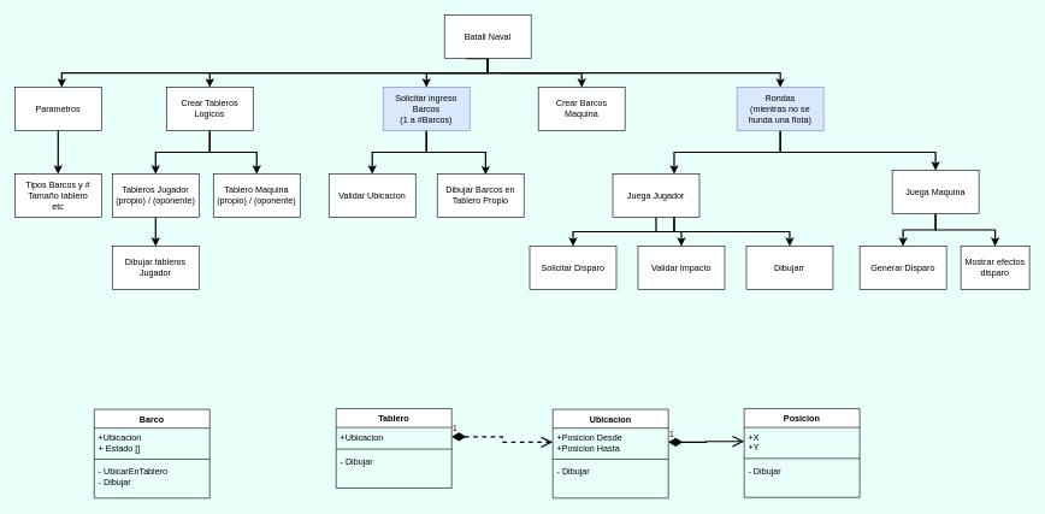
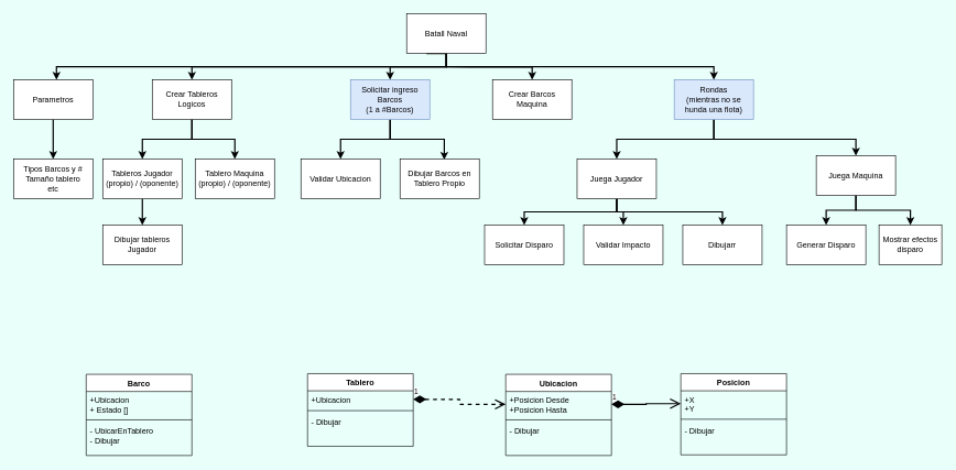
  <mxCell id="0" />
  <mxCell id="1" parent="0" />
  <mxCell id="2" value="" style="edgeStyle=orthogonalEdgeStyle;rounded=0;orthogonalLoop=1;jettySize=auto;html=1;strokeWidth=2;" parent="1" source="7" target="19" edge="1"><mxGeometry relative="1" as="geometry"><Array as="points"><mxPoint x="675" y="100" /><mxPoint x="590" y="100" /></Array></mxGeometry></mxCell>
  <mxCell id="3" style="edgeStyle=orthogonalEdgeStyle;rounded=0;orthogonalLoop=1;jettySize=auto;html=1;exitX=0.25;exitY=1;exitDx=0;exitDy=0;strokeWidth=2;" parent="1" source="7" target="10" edge="1"><mxGeometry relative="1" as="geometry"><Array as="points"><mxPoint x="675" y="80" /><mxPoint x="675" y="100" /><mxPoint x="290" y="100" /></Array></mxGeometry></mxCell>
  <mxCell id="4" style="edgeStyle=orthogonalEdgeStyle;rounded=0;orthogonalLoop=1;jettySize=auto;html=1;entryX=0.5;entryY=0;entryDx=0;entryDy=0;strokeWidth=2;" parent="1" target="21" edge="1"><mxGeometry relative="1" as="geometry"><mxPoint x="675" y="100" as="sourcePoint" /></mxGeometry></mxCell>
  <mxCell id="5" style="edgeStyle=orthogonalEdgeStyle;rounded=0;orthogonalLoop=1;jettySize=auto;html=1;strokeWidth=2;" parent="1" source="7" target="15" edge="1"><mxGeometry relative="1" as="geometry"><Array as="points"><mxPoint x="675" y="100" /><mxPoint x="85" y="100" /></Array></mxGeometry></mxCell>
  <mxCell id="6" style="edgeStyle=orthogonalEdgeStyle;rounded=0;orthogonalLoop=1;jettySize=auto;html=1;entryX=0.5;entryY=0;entryDx=0;entryDy=0;strokeWidth=2;" parent="1" source="7" target="26" edge="1"><mxGeometry relative="1" as="geometry"><Array as="points"><mxPoint x="675" y="100" /><mxPoint x="1080" y="100" /></Array></mxGeometry></mxCell>
  <mxCell id="7" value="Batall Naval" style="rounded=0;whiteSpace=wrap;html=1;" parent="1" vertex="1"><mxGeometry x="615" y="20" width="120" height="60" as="geometry" /></mxCell>
  <mxCell id="8" style="edgeStyle=orthogonalEdgeStyle;rounded=0;orthogonalLoop=1;jettySize=auto;html=1;entryX=0.5;entryY=0;entryDx=0;entryDy=0;strokeWidth=2;" parent="1" source="10" target="12" edge="1"><mxGeometry relative="1" as="geometry" /></mxCell>
  <mxCell id="9" style="edgeStyle=orthogonalEdgeStyle;rounded=0;orthogonalLoop=1;jettySize=auto;html=1;strokeWidth=2;" parent="1" source="10" target="13" edge="1"><mxGeometry relative="1" as="geometry" /></mxCell>
  <mxCell id="10" value="Crear Tableros Logicos" style="rounded=0;whiteSpace=wrap;html=1;" parent="1" vertex="1"><mxGeometry x="230" y="120" width="120" height="60" as="geometry" /></mxCell>
  <mxCell id="11" style="edgeStyle=orthogonalEdgeStyle;rounded=0;orthogonalLoop=1;jettySize=auto;html=1;entryX=0.5;entryY=0;entryDx=0;entryDy=0;strokeWidth=2;" parent="1" source="12" target="22" edge="1"><mxGeometry relative="1" as="geometry" /></mxCell>
  <mxCell id="12" value="Tableros Jugador (propio) / (oponente)" style="rounded=0;whiteSpace=wrap;html=1;" parent="1" vertex="1"><mxGeometry x="155" y="240" width="120" height="60" as="geometry" /></mxCell>
  <mxCell id="13" value="Tablero Maquina (propio) / (oponente)" style="rounded=0;whiteSpace=wrap;html=1;" parent="1" vertex="1"><mxGeometry x="295" y="240" width="120" height="60" as="geometry" /></mxCell>
  <mxCell id="14" style="edgeStyle=orthogonalEdgeStyle;rounded=0;orthogonalLoop=1;jettySize=auto;html=1;entryX=0.5;entryY=0;entryDx=0;entryDy=0;strokeWidth=2;" parent="1" source="15" target="16" edge="1"><mxGeometry relative="1" as="geometry" /></mxCell>
  <mxCell id="15" value="Parametros" style="rounded=0;whiteSpace=wrap;html=1;" parent="1" vertex="1"><mxGeometry x="20" y="120" width="120" height="60" as="geometry" /></mxCell>
  <mxCell id="16" value="Tipos Barcos y #&lt;br&gt;Tamaño tablero&lt;br&gt;etc" style="rounded=0;whiteSpace=wrap;html=1;" parent="1" vertex="1"><mxGeometry x="20" y="240" width="120" height="60" as="geometry" /></mxCell>
  <mxCell id="17" style="edgeStyle=orthogonalEdgeStyle;rounded=0;orthogonalLoop=1;jettySize=auto;html=1;strokeWidth=2;" parent="1" source="19" target="20" edge="1"><mxGeometry relative="1" as="geometry" /></mxCell>
  <mxCell id="18" style="edgeStyle=orthogonalEdgeStyle;rounded=0;orthogonalLoop=1;jettySize=auto;html=1;entryX=0.558;entryY=0.017;entryDx=0;entryDy=0;entryPerimeter=0;strokeWidth=2;" parent="1" source="19" target="23" edge="1"><mxGeometry relative="1" as="geometry" /></mxCell>
  <mxCell id="19" value="Solicitar ingreso Barcos&lt;br&gt;(1 a #Barcos)" style="rounded=0;whiteSpace=wrap;html=1;fillColor=#dae8fc;strokeColor=#6c8ebf;" parent="1" vertex="1"><mxGeometry x="530" y="120" width="120" height="60" as="geometry" /></mxCell>
  <mxCell id="20" value="Validar Ubicacion" style="rounded=0;whiteSpace=wrap;html=1;" parent="1" vertex="1"><mxGeometry x="455" y="240" width="120" height="60" as="geometry" /></mxCell>
  <mxCell id="21" value="Crear Barcos Maquina" style="rounded=0;whiteSpace=wrap;html=1;" parent="1" vertex="1"><mxGeometry x="745" y="120" width="120" height="60" as="geometry" /></mxCell>
  <mxCell id="22" value="Dibujar tableros Jugador" style="rounded=0;whiteSpace=wrap;html=1;" parent="1" vertex="1"><mxGeometry x="155" y="340" width="120" height="60" as="geometry" /></mxCell>
  <mxCell id="23" value="Dibujar Barcos en Tablero Propio" style="rounded=0;whiteSpace=wrap;html=1;" parent="1" vertex="1"><mxGeometry x="605" y="240" width="120" height="60" as="geometry" /></mxCell>
  <mxCell id="24" style="edgeStyle=orthogonalEdgeStyle;rounded=0;orthogonalLoop=1;jettySize=auto;html=1;strokeWidth=2;" parent="1" source="26" target="48" edge="1"><mxGeometry relative="1" as="geometry"><Array as="points"><mxPoint x="1080" y="210" /><mxPoint x="933" y="210" /></Array></mxGeometry></mxCell>
  <mxCell id="25" style="edgeStyle=orthogonalEdgeStyle;rounded=0;orthogonalLoop=1;jettySize=auto;html=1;entryX=0.5;entryY=0;entryDx=0;entryDy=0;strokeWidth=2;" parent="1" source="26" target="51" edge="1"><mxGeometry relative="1" as="geometry"><Array as="points"><mxPoint x="1080" y="210" /><mxPoint x="1295" y="210" /></Array></mxGeometry></mxCell>
  <mxCell id="26" value="Rondas&lt;br&gt;(mientras no se hunda una flota)" style="rounded=0;whiteSpace=wrap;html=1;fillColor=#dae8fc;strokeColor=#6c8ebf;" parent="1" vertex="1"><mxGeometry x="1020" y="120" width="120" height="60" as="geometry" /></mxCell>
  <mxCell id="27" value="Barco" style="swimlane;fontStyle=1;align=center;verticalAlign=top;childLayout=stackLayout;horizontal=1;startSize=26;horizontalStack=0;resizeParent=1;resizeParentMax=0;resizeLast=0;collapsible=1;marginBottom=0;html=0;" parent="1" vertex="1"><mxGeometry x="130" y="566" width="160" height="123" as="geometry" /></mxCell>
  <mxCell id="28" value="+Ubicacion&#10;+ Estado []&#10;" style="text;strokeColor=none;fillColor=none;align=left;verticalAlign=top;spacingLeft=4;spacingRight=4;overflow=hidden;rotatable=0;points=[[0,0.5],[1,0.5]];portConstraint=eastwest;html=0;" parent="27" vertex="1"><mxGeometry y="26" width="160" height="39" as="geometry" /></mxCell>
  <mxCell id="29" value="" style="line;strokeWidth=1;fillColor=none;align=left;verticalAlign=middle;spacingTop=-1;spacingLeft=3;spacingRight=3;rotatable=0;labelPosition=right;points=[];portConstraint=eastwest;strokeColor=inherit;html=0;" parent="27" vertex="1"><mxGeometry y="65" width="160" height="8" as="geometry" /></mxCell>
  <mxCell id="30" value="- UbicarEnTablero&#10;- Dibujar" style="text;strokeColor=none;fillColor=none;align=left;verticalAlign=top;spacingLeft=4;spacingRight=4;overflow=hidden;rotatable=0;points=[[0,0.5],[1,0.5]];portConstraint=eastwest;html=0;" parent="27" vertex="1"><mxGeometry y="73" width="160" height="50" as="geometry" /></mxCell>
  <mxCell id="31" value="Tablero" style="swimlane;fontStyle=1;align=center;verticalAlign=top;childLayout=stackLayout;horizontal=1;startSize=26;horizontalStack=0;resizeParent=1;resizeParentMax=0;resizeLast=0;collapsible=1;marginBottom=0;html=0;" parent="1" vertex="1"><mxGeometry x="465" y="565" width="160" height="110" as="geometry" /></mxCell>
  <mxCell id="32" value="+Ubicacion" style="text;strokeColor=none;fillColor=none;align=left;verticalAlign=top;spacingLeft=4;spacingRight=4;overflow=hidden;rotatable=0;points=[[0,0.5],[1,0.5]];portConstraint=eastwest;html=0;" parent="31" vertex="1"><mxGeometry y="26" width="160" height="26" as="geometry" /></mxCell>
  <mxCell id="33" value="" style="line;strokeWidth=1;fillColor=none;align=left;verticalAlign=middle;spacingTop=-1;spacingLeft=3;spacingRight=3;rotatable=0;labelPosition=right;points=[];portConstraint=eastwest;strokeColor=inherit;html=0;" parent="31" vertex="1"><mxGeometry y="52" width="160" height="8" as="geometry" /></mxCell>
  <mxCell id="34" value="- Dibujar&#10;" style="text;strokeColor=none;fillColor=none;align=left;verticalAlign=top;spacingLeft=4;spacingRight=4;overflow=hidden;rotatable=0;points=[[0,0.5],[1,0.5]];portConstraint=eastwest;html=0;" parent="31" vertex="1"><mxGeometry y="60" width="160" height="50" as="geometry" /></mxCell>
  <mxCell id="35" value="Ubicacion" style="swimlane;fontStyle=1;align=center;verticalAlign=top;childLayout=stackLayout;horizontal=1;startSize=26;horizontalStack=0;resizeParent=1;resizeParentMax=0;resizeLast=0;collapsible=1;marginBottom=0;html=0;" parent="1" vertex="1"><mxGeometry x="765" y="566" width="160" height="123" as="geometry" /></mxCell>
  <mxCell id="36" value="+Posicion Desde&#10;+Posicion Hasta" style="text;strokeColor=none;fillColor=none;align=left;verticalAlign=top;spacingLeft=4;spacingRight=4;overflow=hidden;rotatable=0;points=[[0,0.5],[1,0.5]];portConstraint=eastwest;html=0;" parent="35" vertex="1"><mxGeometry y="26" width="160" height="39" as="geometry" /></mxCell>
  <mxCell id="37" value="" style="line;strokeWidth=1;fillColor=none;align=left;verticalAlign=middle;spacingTop=-1;spacingLeft=3;spacingRight=3;rotatable=0;labelPosition=right;points=[];portConstraint=eastwest;strokeColor=inherit;html=0;" parent="35" vertex="1"><mxGeometry y="65" width="160" height="8" as="geometry" /></mxCell>
  <mxCell id="38" value="- Dibujar&#10;" style="text;strokeColor=none;fillColor=none;align=left;verticalAlign=top;spacingLeft=4;spacingRight=4;overflow=hidden;rotatable=0;points=[[0,0.5],[1,0.5]];portConstraint=eastwest;html=0;" parent="35" vertex="1"><mxGeometry y="73" width="160" height="50" as="geometry" /></mxCell>
  <mxCell id="39" value="Posicion" style="swimlane;fontStyle=1;align=center;verticalAlign=top;childLayout=stackLayout;horizontal=1;startSize=26;horizontalStack=0;resizeParent=1;resizeParentMax=0;resizeLast=0;collapsible=1;marginBottom=0;html=0;" parent="1" vertex="1"><mxGeometry y="565" width="160" height="123" as="geometry" x="1030" /></mxCell>
  <mxCell id="40" value="+X&#10;+Y" style="text;strokeColor=none;fillColor=none;align=left;verticalAlign=top;spacingLeft=4;spacingRight=4;overflow=hidden;rotatable=0;points=[[0,0.5],[1,0.5]];portConstraint=eastwest;html=0;" parent="39" vertex="1"><mxGeometry y="26" width="160" height="39" as="geometry" /></mxCell>
  <mxCell id="41" value="" style="line;strokeWidth=1;fillColor=none;align=left;verticalAlign=middle;spacingTop=-1;spacingLeft=3;spacingRight=3;rotatable=0;labelPosition=right;points=[];portConstraint=eastwest;strokeColor=inherit;html=0;" parent="39" vertex="1"><mxGeometry y="65" width="160" height="8" as="geometry" /></mxCell>
  <mxCell id="42" value="- Dibujar&#10;" style="text;strokeColor=none;fillColor=none;align=left;verticalAlign=top;spacingLeft=4;spacingRight=4;overflow=hidden;rotatable=0;points=[[0,0.5],[1,0.5]];portConstraint=eastwest;html=0;" parent="39" vertex="1"><mxGeometry y="73" width="160" height="50" as="geometry" /></mxCell>
  <mxCell id="43" value="1" style="endArrow=open;html=1;endSize=12;startArrow=diamondThin;startSize=14;startFill=1;edgeStyle=orthogonalEdgeStyle;align=left;verticalAlign=bottom;rounded=0;strokeWidth=2;exitX=1;exitY=0.5;exitDx=0;exitDy=0;entryX=0;entryY=0.5;entryDx=0;entryDy=0;dashed=1;" parent="1" source="32" target="36" edge="1"><mxGeometry x="-1" y="3" relative="1" as="geometry"><mxPoint x="635" y="627" as="sourcePoint" /><mxPoint x="795" y="627" as="targetPoint" /></mxGeometry></mxCell>
  <mxCell id="44" value="1" style="endArrow=open;html=1;endSize=12;startArrow=diamondThin;startSize=14;startFill=1;edgeStyle=orthogonalEdgeStyle;align=left;verticalAlign=bottom;rounded=0;strokeWidth=2;exitX=1;exitY=0.5;exitDx=0;exitDy=0;entryX=0;entryY=0.5;entryDx=0;entryDy=0;" parent="1" source="36" target="40" edge="1"><mxGeometry x="-1" y="3" relative="1" as="geometry"><mxPoint x="940" y="615" as="sourcePoint" /><mxPoint x="1100" y="615" as="targetPoint" /></mxGeometry></mxCell>
  <mxCell id="45" style="edgeStyle=orthogonalEdgeStyle;rounded=0;orthogonalLoop=1;jettySize=auto;html=1;strokeWidth=2;" parent="1" source="48" target="52" edge="1"><mxGeometry relative="1" as="geometry"><Array as="points"><mxPoint x="933" y="320" /><mxPoint x="793" y="320" /></Array></mxGeometry></mxCell>
  <mxCell id="46" style="edgeStyle=orthogonalEdgeStyle;rounded=0;orthogonalLoop=1;jettySize=auto;html=1;entryX=0.5;entryY=0;entryDx=0;entryDy=0;strokeWidth=2;" parent="1" source="48" target="54" edge="1"><mxGeometry relative="1" as="geometry"><Array as="points"><mxPoint x="933" y="320" /><mxPoint x="1093" y="320" /></Array></mxGeometry></mxCell>
  <mxCell id="47" value="" style="edgeStyle=orthogonalEdgeStyle;rounded=0;orthogonalLoop=1;jettySize=auto;html=1;strokeWidth=2;" parent="1" source="48" target="53" edge="1"><mxGeometry relative="1" as="geometry" /></mxCell>
- <mxCell id="48" value="Juega Jugador" style="rounded=0;whiteSpace=wrap;html=1;" parent="1" vertex="1"><mxGeometry x="848" y="240" width="120" height="60" as="geometry" /></mxCell>
+ <mxCell id="48" value="Juega Jugador" style="rounded=0;whiteSpace=wrap;html=1;" parent="1" vertex="1"><mxGeometry x="873" y="240" width="120" height="60" as="geometry" /></mxCell>
  <mxCell id="49" style="edgeStyle=orthogonalEdgeStyle;rounded=0;orthogonalLoop=1;jettySize=auto;html=1;strokeWidth=2;" parent="1" source="51" target="55" edge="1"><mxGeometry relative="1" as="geometry" /></mxCell>
  <mxCell id="50" style="edgeStyle=orthogonalEdgeStyle;rounded=0;orthogonalLoop=1;jettySize=auto;html=1;entryX=0.5;entryY=0;entryDx=0;entryDy=0;strokeWidth=2;" parent="1" source="51" target="56" edge="1"><mxGeometry relative="1" as="geometry" /></mxCell>
  <mxCell id="51" value="Juega Maquina" style="rounded=0;whiteSpace=wrap;html=1;" parent="1" vertex="1"><mxGeometry x="1235" y="235" width="120" height="60" as="geometry" /></mxCell>
  <mxCell id="52" value="Solicitar Disparo" style="rounded=0;whiteSpace=wrap;html=1;" parent="1" vertex="1"><mxGeometry x="733" y="340" width="120" height="60" as="geometry" /></mxCell>
  <mxCell id="53" value="Validar Impacto" style="rounded=0;whiteSpace=wrap;html=1;" parent="1" vertex="1"><mxGeometry x="883" y="340" width="120" height="60" as="geometry" /></mxCell>
  <mxCell id="54" value="Dibujarr" style="rounded=0;whiteSpace=wrap;html=1;" parent="1" vertex="1"><mxGeometry x="1033" y="340" width="120" height="60" as="geometry" /></mxCell>
  <mxCell id="55" value="Generar Disparo" style="rounded=0;whiteSpace=wrap;html=1;" parent="1" vertex="1"><mxGeometry x="1190" y="340" width="120" height="60" as="geometry" /></mxCell>
  <mxCell id="56" value="Mostrar efectos&lt;br&gt;disparo" style="rounded=0;whiteSpace=wrap;html=1;" parent="1" vertex="1"><mxGeometry x="1330" y="340" width="95" height="60" as="geometry" /></mxCell>
